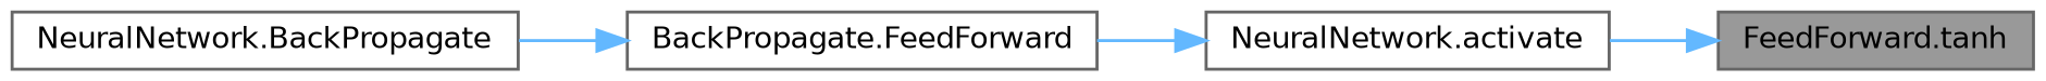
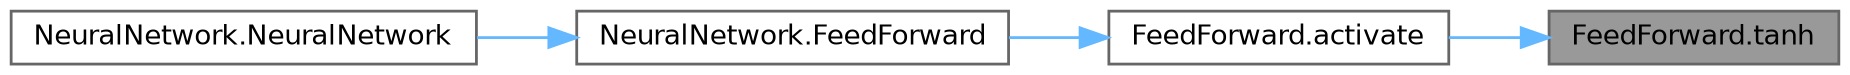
  digraph {
    rankdir=RL
    node [color=grey40 fillcolor=white fontname=Helvetica fontsize=10 shape=box style=filled]
    edge [color=steelblue1 dir=back fontname=Helvetica fontsize=10 labelfontname=Helvetica labelfontsize=10 style=solid]
    n1 [color=gray40 fillcolor=grey60 fontcolor=black height=0.2 label="FeedForward.tanh" width=0.4]
-   n2 [height=0.2 label="NeuralNetwork.activate" width=0.4]
-   n3 [height=0.2 label="BackPropagate.FeedForward" width=0.4]
-   n4 [height=0.2 label="NeuralNetwork.BackPropagate" width=0.4]
+   n2 [height=0.2 label="FeedForward.activate" width=0.4]
+   n3 [height=0.2 label="NeuralNetwork.FeedForward" width=0.4]
+   n4 [height=0.2 label="NeuralNetwork.NeuralNetwork" width=0.4]
    n1 -> n2
    n2 -> n3
    n3 -> n4
  }
